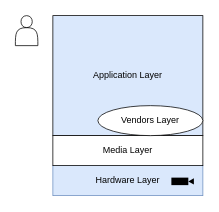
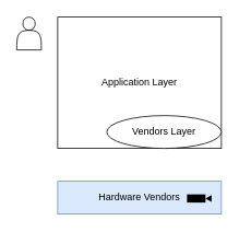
  <mxCell id="0" />
  <mxCell id="1" parent="0" />
- <mxCell id="2" value="Hardware Layer" style="rounded=0;whiteSpace=wrap;html=1;fillColor=#dae8fc;strokeColor=#6c8ebf;" vertex="1" parent="1"><mxGeometry x="70" y="220" width="200" height="40" as="geometry" /></mxCell>
- <mxCell id="3" value="Application Layer" style="rounded=0;whiteSpace=wrap;html=1;fillColor=#dae8fc;" vertex="1" parent="1"><mxGeometry x="70" y="20" width="200" height="160" as="geometry" /></mxCell>
- <mxCell id="4" value="Media Layer" style="rounded=0;whiteSpace=wrap;html=1;" vertex="1" parent="1"><mxGeometry x="70" y="180" width="200" height="40" as="geometry" /></mxCell>
+ <mxCell id="2" value="Hardware Vendors" style="rounded=0;whiteSpace=wrap;html=1;fillColor=#dae8fc;strokeColor=#6c8ebf;" vertex="1" parent="1"><mxGeometry x="70" y="220" width="200" height="40" as="geometry" /></mxCell>
+ <mxCell id="3" value="Application Layer" style="rounded=0;whiteSpace=wrap;html=1;" vertex="1" parent="1"><mxGeometry x="70" y="20" width="200" height="160" as="geometry" /></mxCell>
  <mxCell id="5" value="Vendors Layer" style="ellipse;whiteSpace=wrap;html=1;" vertex="1" parent="1"><mxGeometry x="130" y="140" width="140" height="40" as="geometry" /></mxCell>
  <mxCell id="6" value="" style="shape=mxgraph.signs.tech.video_camera;html=1;pointerEvents=1;fillColor=#000000;strokeColor=none;verticalLabelPosition=bottom;verticalAlign=top;align=center;" vertex="1" parent="1"><mxGeometry x="228" y="236" width="30" height="10" as="geometry" /></mxCell>
  <mxCell id="7" value="" style="shape=actor;whiteSpace=wrap;html=1;" vertex="1" parent="1"><mxGeometry x="20" y="20" width="30" height="40" as="geometry" /></mxCell>
